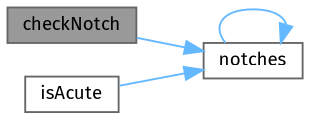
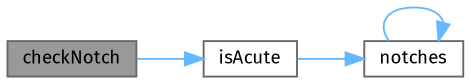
  digraph {
    fontname="Fira Sans"
    rankdir=LR
    node [color=grey40 fillcolor=white fontname="Fira Sans" fontsize=10 shape=box style=filled]
    edge [color=steelblue1 fontname="Fira Sans" fontsize=10 labelfontname=Helvetica labelfontsize=10 style=solid]
    n1 [color=gray40 fillcolor=grey60 fontcolor=black height=0.2 label=checkNotch width=0.4]
    n2 [height=0.2 label=notches width=0.4]
    n3 [height=0.2 label=isAcute width=0.4]
-   n1 -> n2
+   n1 -> n3
    n2 -> n2
    n3 -> n2
  }
